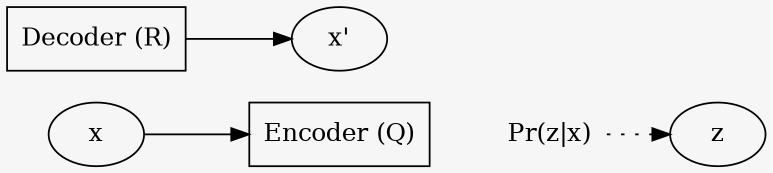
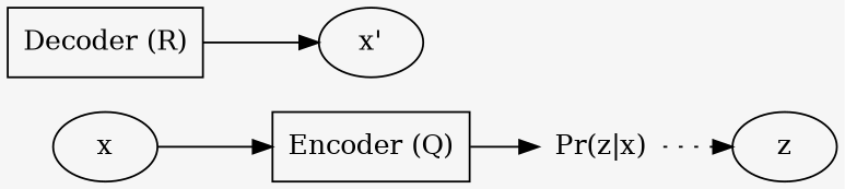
  digraph {
    bgcolor="#f6f6f6"
    rankdir=LR
    n1 [label="Encoder (Q)" shape=rect]
    n2 [label="Pr(z|x)" shape=plaintext]
    x
    z
    n5 [label="Decoder (R)" shape=rect]
    "x'"
+   n1 -> n2
    n2 -> z [style=dotted]
    x -> n1
    n5 -> "x'"
  }
